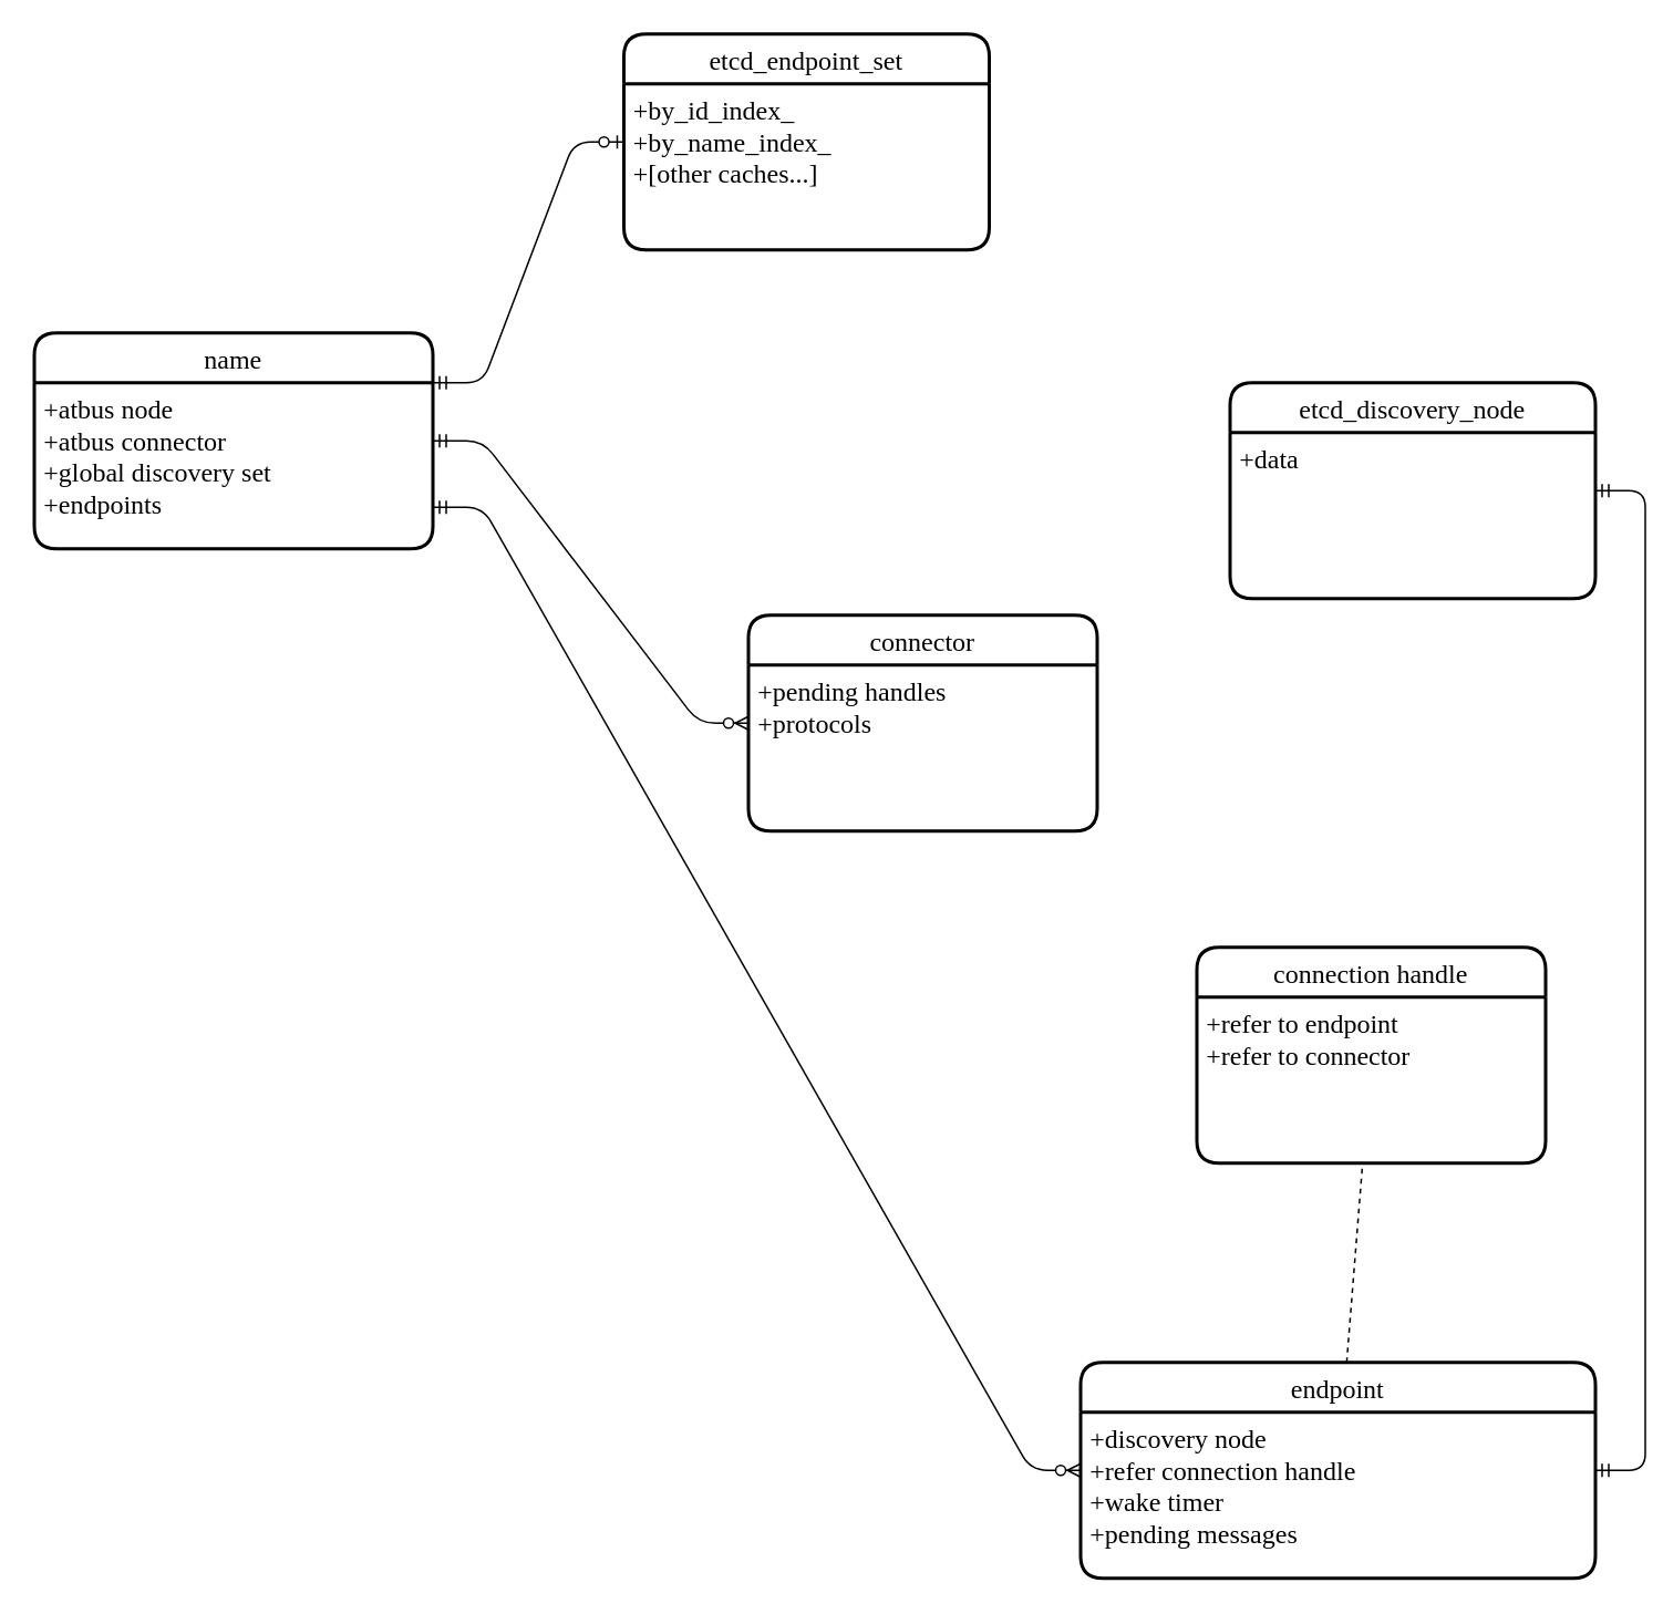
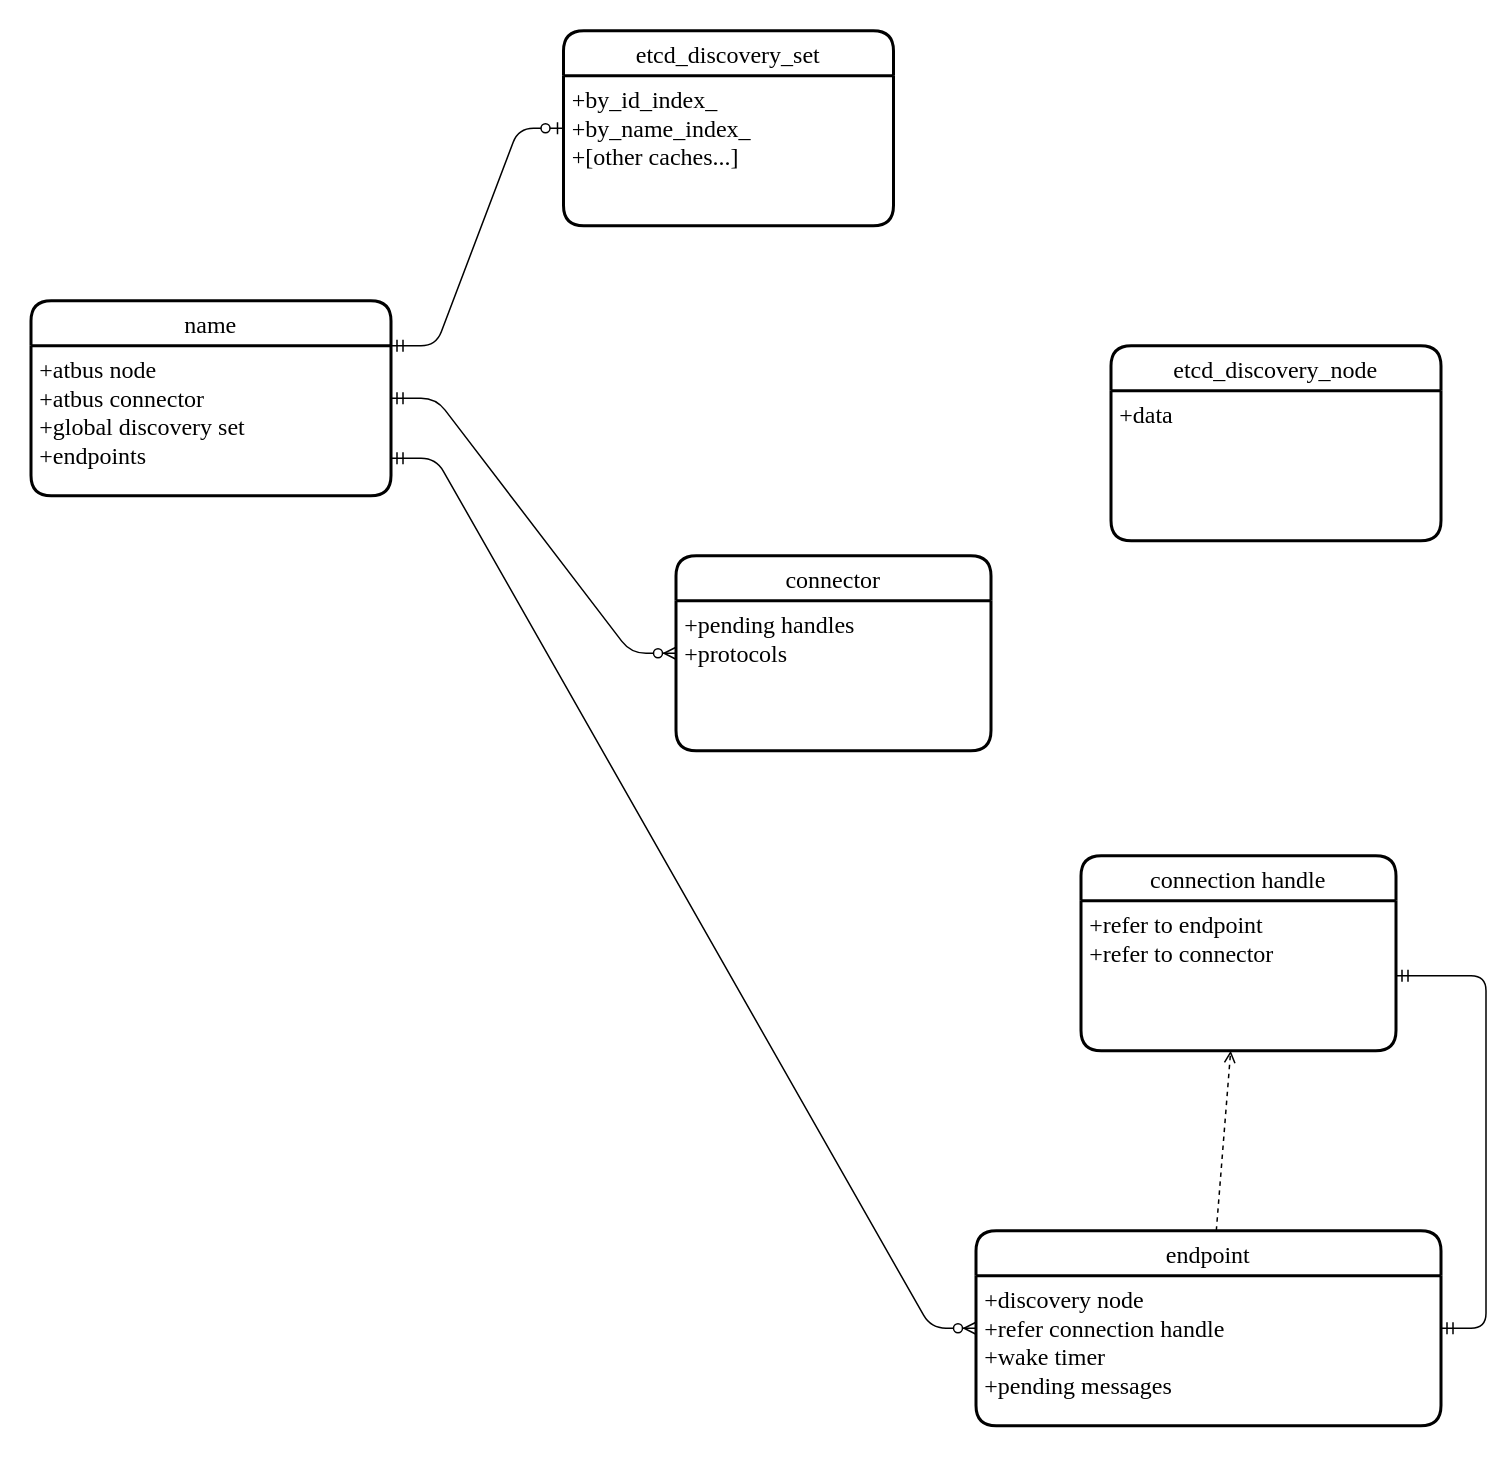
  <mxCell id="0" />
  <mxCell id="1" parent="0" />
  <mxCell id="2" value="" style="edgeStyle=entityRelationEdgeStyle;fontSize=16;html=1;endArrow=ERzeroToOne;startArrow=ERmandOne;exitX=1;exitY=0;exitDx=0;exitDy=0;fontFamily=Fira Code Retina;labelBackgroundColor=none;" edge="1" parent="1" source="5" target="7"><mxGeometry width="100" height="100" relative="1" as="geometry"><mxPoint x="270" y="250" as="sourcePoint" /><mxPoint x="610" y="400" as="targetPoint" /></mxGeometry></mxCell>
  <mxCell id="3" value="" style="edgeStyle=entityRelationEdgeStyle;fontSize=16;html=1;endArrow=ERzeroToMany;startArrow=ERmandOne;fontFamily=Fira Code Retina;labelBackgroundColor=none;" edge="1" parent="1" source="4" target="13"><mxGeometry width="100" height="100" relative="1" as="geometry"><mxPoint x="270" y="250" as="sourcePoint" /><mxPoint x="720" y="430" as="targetPoint" /></mxGeometry></mxCell>
  <mxCell id="4" value="name" style="swimlane;childLayout=stackLayout;horizontal=1;startSize=30;horizontalStack=0;rounded=1;fontSize=16;fontStyle=0;strokeWidth=2;resizeParent=0;resizeLast=1;shadow=0;dashed=0;align=center;fontFamily=Fira Code Retina;labelBackgroundColor=none;" vertex="1" parent="1"><mxGeometry x="20" y="200" width="240" height="130" as="geometry" /></mxCell>
  <mxCell id="5" value="+atbus node&#10;+atbus connector&#10;+global discovery set&#10;+endpoints" style="align=left;strokeColor=none;fillColor=none;spacingLeft=4;fontSize=16;verticalAlign=top;resizable=0;rotatable=0;part=1;fontFamily=Fira Code Retina;labelBackgroundColor=none;" vertex="1" parent="4"><mxGeometry y="30" width="240" height="100" as="geometry" /></mxCell>
  <mxCell id="6" value="" style="edgeStyle=entityRelationEdgeStyle;fontSize=16;html=1;endArrow=ERzeroToMany;startArrow=ERmandOne;exitX=1;exitY=0.75;exitDx=0;exitDy=0;fontFamily=Fira Code Retina;labelBackgroundColor=none;" edge="1" parent="1" source="5" target="17"><mxGeometry width="100" height="100" relative="1" as="geometry"><mxPoint x="270" y="275" as="sourcePoint" /><mxPoint x="340" y="485" as="targetPoint" /></mxGeometry></mxCell>
- <mxCell id="7" value="etcd_endpoint_set" style="swimlane;childLayout=stackLayout;horizontal=1;startSize=30;horizontalStack=0;rounded=1;fontSize=16;fontStyle=0;strokeWidth=2;resizeParent=0;resizeLast=1;shadow=0;dashed=0;align=center;fontFamily=Fira Code Retina;labelBackgroundColor=none;" vertex="1" parent="1"><mxGeometry x="375" y="20" width="220" height="130" as="geometry" /></mxCell>
+ <mxCell id="7" value="etcd_discovery_set" style="swimlane;childLayout=stackLayout;horizontal=1;startSize=30;horizontalStack=0;rounded=1;fontSize=16;fontStyle=0;strokeWidth=2;resizeParent=0;resizeLast=1;shadow=0;dashed=0;align=center;fontFamily=Fira Code Retina;labelBackgroundColor=none;" vertex="1" parent="1"><mxGeometry x="375" y="20" width="220" height="130" as="geometry" /></mxCell>
  <mxCell id="8" value="+by_id_index_&#10;+by_name_index_&#10;+[other caches...]" style="align=left;strokeColor=none;fillColor=none;spacingLeft=4;fontSize=16;verticalAlign=top;resizable=0;rotatable=0;part=1;fontFamily=Fira Code Retina;labelBackgroundColor=none;" vertex="1" parent="7"><mxGeometry y="30" width="220" height="100" as="geometry" /></mxCell>
  <mxCell id="9" value="etcd_discovery_node" style="swimlane;childLayout=stackLayout;horizontal=1;startSize=30;horizontalStack=0;rounded=1;fontSize=16;fontStyle=0;strokeWidth=2;resizeParent=0;resizeLast=1;shadow=0;dashed=0;align=center;fontFamily=Fira Code Retina;labelBackgroundColor=none;" vertex="1" parent="1"><mxGeometry x="740" y="230" width="220" height="130" as="geometry" /></mxCell>
  <mxCell id="10" value="+data" style="align=left;strokeColor=none;fillColor=none;spacingLeft=4;fontSize=16;verticalAlign=top;resizable=0;rotatable=0;part=1;fontFamily=Fira Code Retina;labelBackgroundColor=none;" vertex="1" parent="9"><mxGeometry y="30" width="220" height="100" as="geometry" /></mxCell>
- <mxCell id="11" value="" style="edgeStyle=entityRelationEdgeStyle;fontSize=16;html=1;endArrow=ERmandOne;startArrow=ERmandOne;fontFamily=Fira Code Retina;labelBackgroundColor=none;" edge="1" parent="1" source="17" target="9"><mxGeometry width="100" height="100" relative="1" as="geometry"><mxPoint x="20" y="830" as="sourcePoint" /><mxPoint x="120" y="730" as="targetPoint" /></mxGeometry></mxCell>
- <mxCell id="12" value="" style="endArrow=none;dashed=1;html=1;fontFamily=Fira Code Retina;fontSize=16;labelBackgroundColor=none;" edge="1" parent="1" source="17" target="15"><mxGeometry width="50" height="50" relative="1" as="geometry"><mxPoint x="570" y="800" as="sourcePoint" /><mxPoint x="620" y="750" as="targetPoint" /></mxGeometry></mxCell>
+ <mxCell id="11" value="" style="edgeStyle=entityRelationEdgeStyle;fontSize=16;html=1;endArrow=ERmandOne;startArrow=ERmandOne;fontFamily=Fira Code Retina;labelBackgroundColor=none;" edge="1" parent="1" source="17" target="16"><mxGeometry width="100" height="100" relative="1" as="geometry"><mxPoint x="20" y="830" as="sourcePoint" /><mxPoint x="120" y="730" as="targetPoint" /></mxGeometry></mxCell>
+ <mxCell id="12" value="" style="endArrow=open;dashed=1;html=1;fontFamily=Fira Code Retina;fontSize=16;labelBackgroundColor=none;" edge="1" parent="1" source="17" target="15"><mxGeometry width="50" height="50" relative="1" as="geometry"><mxPoint x="570" y="800" as="sourcePoint" /><mxPoint x="620" y="750" as="targetPoint" /></mxGeometry></mxCell>
  <mxCell id="13" value="connector" style="swimlane;childLayout=stackLayout;horizontal=1;startSize=30;horizontalStack=0;rounded=1;fontSize=16;fontStyle=0;strokeWidth=2;resizeParent=0;resizeLast=1;shadow=0;dashed=0;align=center;fontFamily=Fira Code Retina;labelBackgroundColor=none;" vertex="1" parent="1"><mxGeometry x="450" y="370" width="210" height="130" as="geometry" /></mxCell>
  <mxCell id="14" value="+pending handles&#10;+protocols" style="align=left;strokeColor=none;fillColor=none;spacingLeft=4;fontSize=16;verticalAlign=top;resizable=0;rotatable=0;part=1;fontFamily=Fira Code Retina;labelBackgroundColor=none;" vertex="1" parent="13"><mxGeometry y="30" width="210" height="100" as="geometry" /></mxCell>
  <mxCell id="15" value="connection handle" style="swimlane;childLayout=stackLayout;horizontal=1;startSize=30;horizontalStack=0;rounded=1;fontSize=16;fontStyle=0;strokeWidth=2;resizeParent=0;resizeLast=1;shadow=0;dashed=0;align=center;fontFamily=Fira Code Retina;labelBackgroundColor=none;" vertex="1" parent="1"><mxGeometry x="720" y="570" width="210" height="130" as="geometry" /></mxCell>
  <mxCell id="16" value="+refer to endpoint&#10;+refer to connector" style="align=left;strokeColor=none;fillColor=none;spacingLeft=4;fontSize=16;verticalAlign=top;resizable=0;rotatable=0;part=1;fontFamily=Fira Code Retina;labelBackgroundColor=none;" vertex="1" parent="15"><mxGeometry y="30" width="210" height="100" as="geometry" /></mxCell>
  <mxCell id="17" value="endpoint" style="swimlane;childLayout=stackLayout;horizontal=1;startSize=30;horizontalStack=0;rounded=1;fontSize=16;fontStyle=0;strokeWidth=2;resizeParent=0;resizeLast=1;shadow=0;dashed=0;align=center;fontFamily=Fira Code Retina;labelBackgroundColor=none;" vertex="1" parent="1"><mxGeometry x="650" y="820" width="310" height="130" as="geometry" /></mxCell>
  <mxCell id="18" value="+discovery node&#10;+refer connection handle&#10;+wake timer&#10;+pending messages" style="align=left;strokeColor=none;fillColor=none;spacingLeft=4;fontSize=16;verticalAlign=top;resizable=0;rotatable=0;part=1;fontFamily=Fira Code Retina;labelBackgroundColor=none;" vertex="1" parent="17"><mxGeometry y="30" width="310" height="100" as="geometry" /></mxCell>
